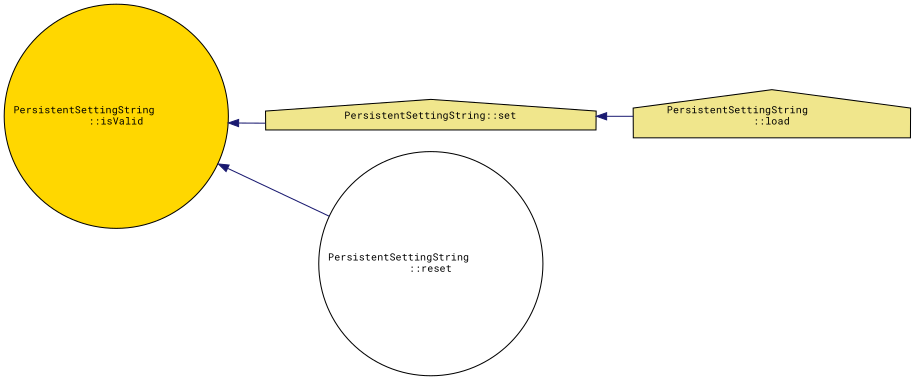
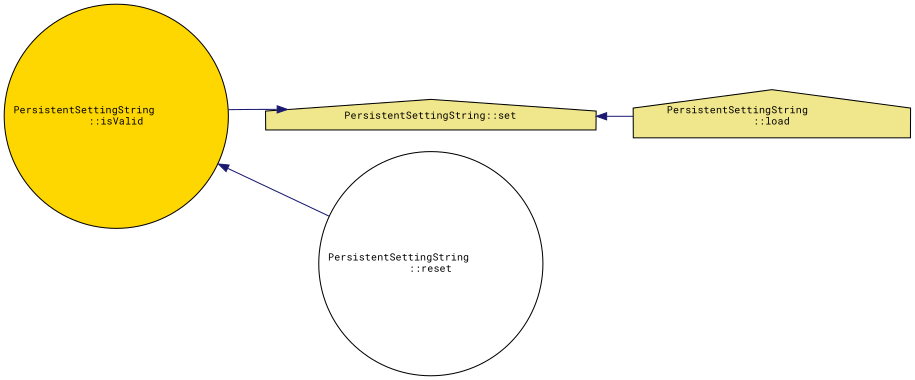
  digraph {
    fontname="Roboto Mono"
    rankdir=LR
    node [color=black fillcolor=khaki fontname="Roboto Mono" fontsize=10 shape=circle style=filled]
    edge [color=midnightblue dir=back fontname="Roboto Mono" fontsize=10 labelfontname=Helvetica labelfontsize=10 style=solid]
    n1 [fillcolor=gold fontcolor=black height=0.2 label="PersistentSettingString\l::isValid" width=0.4]
    n2 [height=0.2 label="PersistentSettingString::set" shape=house width=0.4]
    n3 [fillcolor=white height=0.2 label="PersistentSettingString\l::reset" width=0.4]
    n4 [height=0.2 label="PersistentSettingString\l::load" shape=house width=0.4]
-   n1 -> n2
+   n2 -> n1
    n1 -> n3
    n2 -> n4
  }
